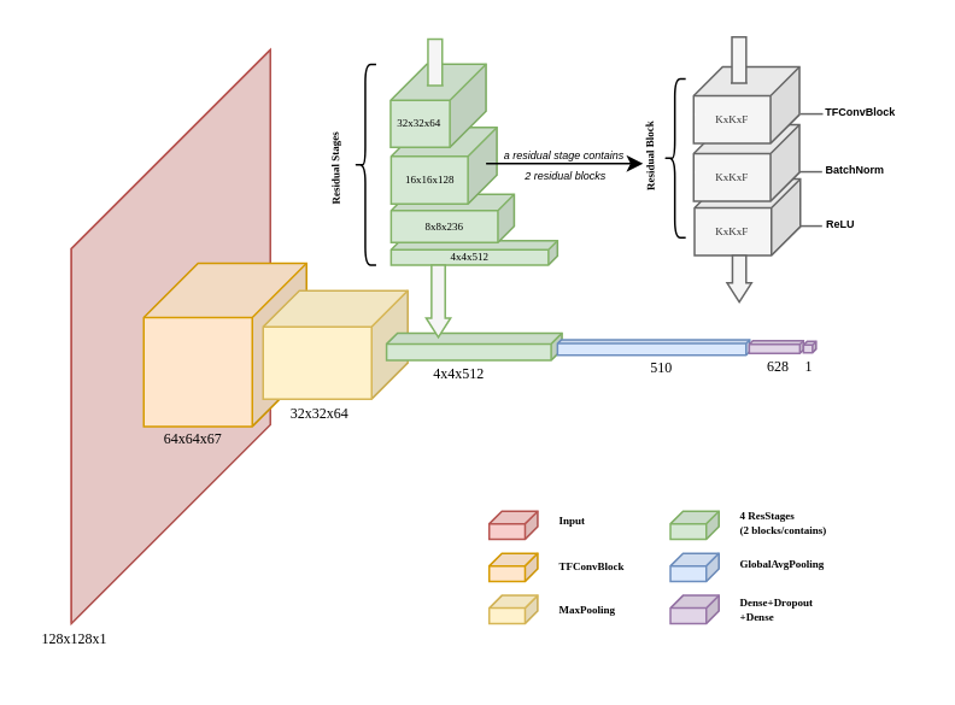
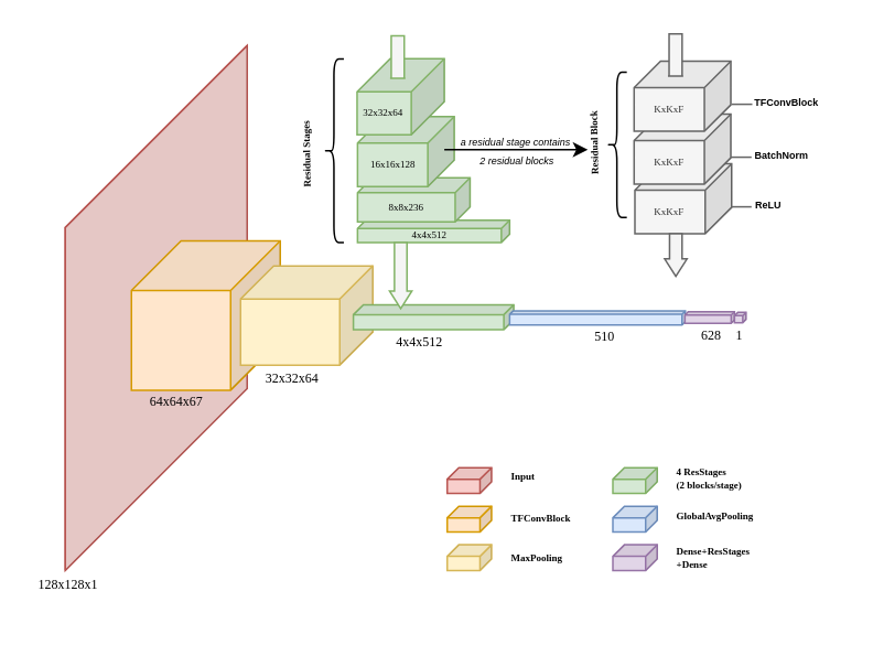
  <mxCell id="0" />
  <mxCell id="1" parent="0" />
  <mxCell id="2" value="" style="shape=cube;whiteSpace=wrap;html=1;boundedLbl=1;backgroundOutline=1;darkOpacity=0.05;darkOpacity2=0.1;size=110;direction=east;flipH=1;fillColor=light-dark(#ffdddb, #512d2b);strokeColor=#b85450;fontSize=6;fontFamily=Verdana;" parent="1" vertex="1"><mxGeometry x="39" y="27.01" width="110" height="317.44" as="geometry" /></mxCell>
  <mxCell id="3" value="" style="shape=cube;whiteSpace=wrap;html=1;boundedLbl=1;backgroundOutline=1;darkOpacity=0.05;darkOpacity2=0.1;size=30;direction=east;flipH=1;fillColor=#ffe6cc;strokeColor=#d79b00;fontSize=6;fontFamily=Verdana;" parent="1" vertex="1"><mxGeometry x="79" y="145.14" width="90" height="90.28" as="geometry" /></mxCell>
  <mxCell id="4" value="" style="shape=cube;whiteSpace=wrap;html=1;boundedLbl=1;backgroundOutline=1;darkOpacity=0.05;darkOpacity2=0.1;size=20;direction=east;flipH=1;fillColor=#fff2cc;strokeColor=#d6b656;fontSize=6;fontFamily=Verdana;" parent="1" vertex="1"><mxGeometry x="145" y="160.25" width="80" height="60" as="geometry" /></mxCell>
  <mxCell id="5" value="&lt;font style=&quot;font-size: 8px;&quot;&gt;128x128x1&lt;/font&gt;" style="text;html=1;strokeColor=none;fillColor=none;align=center;verticalAlign=middle;whiteSpace=wrap;rounded=0;fontSize=6;fontFamily=Verdana;" parent="1" vertex="1"><mxGeometry x="20" y="338" width="42" height="29.06" as="geometry" /></mxCell>
  <mxCell id="6" value="64x64x67" style="text;html=1;strokeColor=none;fillColor=none;align=center;verticalAlign=middle;whiteSpace=wrap;rounded=0;fontSize=8;fontFamily=Verdana;" parent="1" vertex="1"><mxGeometry x="57" y="227" width="99" height="29.06" as="geometry" /></mxCell>
  <mxCell id="7" value="32x32x64" style="text;html=1;strokeColor=none;fillColor=none;align=center;verticalAlign=middle;whiteSpace=wrap;rounded=0;fontSize=8;fontFamily=Verdana;" parent="1" vertex="1"><mxGeometry x="127" y="213.06" width="99" height="29.06" as="geometry" /></mxCell>
  <mxCell id="8" value="" style="shape=cube;whiteSpace=wrap;html=1;boundedLbl=1;backgroundOutline=1;darkOpacity=0.05;darkOpacity2=0.1;size=6;direction=east;flipH=1;fillColor=#d5e8d4;strokeColor=#82b366;fontSize=6;fontFamily=Verdana;" parent="1" vertex="1"><mxGeometry x="213.24" y="183.75" width="97" height="15.15" as="geometry" /></mxCell>
  <mxCell id="9" value="" style="shape=cube;whiteSpace=wrap;html=1;boundedLbl=1;backgroundOutline=1;darkOpacity=0.05;darkOpacity2=0.1;size=2;direction=east;flipH=1;fillColor=#dae8fc;strokeColor=#6c8ebf;fontSize=6;fontFamily=Verdana;" parent="1" vertex="1"><mxGeometry x="307.74" y="187.58" width="106.26" height="8.42" as="geometry" /></mxCell>
  <mxCell id="10" value="" style="shape=cube;whiteSpace=wrap;html=1;boundedLbl=1;backgroundOutline=1;darkOpacity=0.05;darkOpacity2=0.1;size=2;direction=east;flipH=1;fillColor=#e1d5e7;strokeColor=#9673a6;fontSize=6;fontFamily=Verdana;" parent="1" vertex="1"><mxGeometry x="413.74" y="188" width="30" height="7" as="geometry" /></mxCell>
  <mxCell id="11" value="" style="shape=cube;whiteSpace=wrap;html=1;boundedLbl=1;backgroundOutline=1;darkOpacity=0.05;darkOpacity2=0.1;size=2;direction=east;flipH=1;fillColor=#e1d5e7;strokeColor=#9673a6;fontSize=6;fontFamily=Verdana;" parent="1" vertex="1"><mxGeometry x="443.74" y="188.41" width="7" height="6.18" as="geometry" /></mxCell>
  <mxCell id="12" style="edgeStyle=orthogonalEdgeStyle;rounded=0;orthogonalLoop=1;jettySize=auto;html=1;exitX=0;exitY=0;exitDx=0;exitDy=0;exitPerimeter=0;entryX=-0.043;entryY=0.09;entryDx=0;entryDy=0;entryPerimeter=0;fontSize=6;fontFamily=Verdana;" parent="1" edge="1"><mxGeometry relative="1" as="geometry"><mxPoint x="505.61" y="192.47" as="sourcePoint" /><mxPoint x="505.911" y="193.026" as="targetPoint" /></mxGeometry></mxCell>
  <mxCell id="13" value="4x4x512" style="text;html=1;strokeColor=none;fillColor=none;align=center;verticalAlign=middle;whiteSpace=wrap;rounded=0;fontSize=8;fontFamily=Verdana;" parent="1" vertex="1"><mxGeometry x="204" y="198.9" width="99" height="15" as="geometry" /></mxCell>
  <mxCell id="14" value="510" style="text;html=1;strokeColor=none;fillColor=none;align=center;verticalAlign=middle;whiteSpace=wrap;rounded=0;fontSize=8;fontFamily=Verdana;" parent="1" vertex="1"><mxGeometry x="316" y="195" width="99" height="15" as="geometry" /></mxCell>
  <mxCell id="15" value="628" style="text;html=1;strokeColor=none;fillColor=none;align=center;verticalAlign=middle;whiteSpace=wrap;rounded=0;fontSize=8;fontFamily=Verdana;" parent="1" vertex="1"><mxGeometry x="399.74" y="194" width="60" height="15" as="geometry" /></mxCell>
  <mxCell id="16" value="1" style="text;html=1;strokeColor=none;fillColor=none;align=center;verticalAlign=middle;whiteSpace=wrap;rounded=0;fontSize=8;fontFamily=Verdana;" parent="1" vertex="1"><mxGeometry x="442.24" y="194.59" width="10" height="15" as="geometry" /></mxCell>
  <mxCell id="17" value="" style="shape=cube;whiteSpace=wrap;html=1;boundedLbl=1;backgroundOutline=1;darkOpacity=0.05;darkOpacity2=0.1;size=7;direction=east;flipH=1;fillColor=#f8cecc;strokeColor=#b85450;fontSize=6;fontFamily=Verdana;" parent="1" vertex="1"><mxGeometry x="270" y="282.284" width="26.829" height="15.54" as="geometry" /></mxCell>
  <mxCell id="18" value="" style="shape=cube;whiteSpace=wrap;html=1;boundedLbl=1;backgroundOutline=1;darkOpacity=0.05;darkOpacity2=0.1;size=7;direction=east;flipH=1;fillColor=#ffe6cc;strokeColor=#d79b00;fontSize=6;fontFamily=Verdana;" parent="1" vertex="1"><mxGeometry x="270" y="305.595" width="26.829" height="15.54" as="geometry" /></mxCell>
  <mxCell id="19" value="" style="shape=cube;whiteSpace=wrap;html=1;boundedLbl=1;backgroundOutline=1;darkOpacity=0.05;darkOpacity2=0.1;size=7;direction=east;flipH=1;fillColor=#fff2cc;strokeColor=#d6b656;fontSize=6;fontFamily=Verdana;" parent="1" vertex="1"><mxGeometry x="270" y="328.906" width="26.829" height="15.54" as="geometry" /></mxCell>
  <mxCell id="20" value="Input" style="text;html=1;strokeColor=none;fillColor=none;align=left;verticalAlign=middle;whiteSpace=wrap;rounded=0;fontStyle=1;fontSize=6;fontFamily=Verdana;" parent="1" vertex="1"><mxGeometry x="306.667" y="279" width="123.415" height="18.555" as="geometry" /></mxCell>
  <mxCell id="21" value="TFConvBlock" style="text;html=1;strokeColor=none;fillColor=none;align=left;verticalAlign=middle;whiteSpace=wrap;rounded=0;fontStyle=1;fontSize=6;fontFamily=Verdana;" parent="1" vertex="1"><mxGeometry x="306.667" y="303.311" width="123.415" height="18.555" as="geometry" /></mxCell>
  <mxCell id="22" value="MaxPooling" style="text;html=1;strokeColor=none;fillColor=none;align=left;verticalAlign=middle;whiteSpace=wrap;rounded=0;fontStyle=1;fontSize=6;fontFamily=Verdana;" parent="1" vertex="1"><mxGeometry x="306.667" y="327.445" width="123.415" height="18.555" as="geometry" /></mxCell>
  <mxCell id="23" value="" style="shape=cube;whiteSpace=wrap;html=1;boundedLbl=1;backgroundOutline=1;darkOpacity=0.05;darkOpacity2=0.1;size=7;direction=east;flipH=1;fillColor=#d5e8d4;strokeColor=#82b366;fontSize=6;fontFamily=Verdana;" parent="1" vertex="1"><mxGeometry x="370.163" y="282.284" width="26.829" height="15.54" as="geometry" /></mxCell>
  <mxCell id="24" value="" style="shape=cube;whiteSpace=wrap;html=1;boundedLbl=1;backgroundOutline=1;darkOpacity=0.05;darkOpacity2=0.1;size=7;direction=east;flipH=1;fillColor=#dae8fc;strokeColor=#6c8ebf;fontSize=6;fontFamily=Verdana;" parent="1" vertex="1"><mxGeometry x="370.163" y="305.595" width="26.829" height="15.54" as="geometry" /></mxCell>
  <mxCell id="25" value="" style="shape=cube;whiteSpace=wrap;html=1;boundedLbl=1;backgroundOutline=1;darkOpacity=0.05;darkOpacity2=0.1;size=7;direction=east;flipH=1;fillColor=#e1d5e7;strokeColor=#9673a6;fontSize=6;fontFamily=Verdana;" parent="1" vertex="1"><mxGeometry x="370.163" y="328.906" width="26.829" height="15.54" as="geometry" /></mxCell>
- <mxCell id="26" value="&lt;div&gt;&lt;font&gt;4 ResStages&lt;/font&gt;&lt;/div&gt;&lt;div&gt;&lt;font&gt;(2 blocks/contains)&lt;/font&gt;&lt;/div&gt;" style="text;html=1;strokeColor=none;fillColor=none;align=left;verticalAlign=middle;whiteSpace=wrap;rounded=0;fontStyle=1;fontSize=6;fontFamily=Verdana;" parent="1" vertex="1"><mxGeometry x="406.829" y="280" width="76.911" height="18.555" as="geometry" /></mxCell>
+ <mxCell id="26" value="&lt;div&gt;&lt;font&gt;4 ResStages&lt;/font&gt;&lt;/div&gt;&lt;div&gt;&lt;font&gt;(2 blocks/stage)&lt;/font&gt;&lt;/div&gt;" style="text;html=1;strokeColor=none;fillColor=none;align=left;verticalAlign=middle;whiteSpace=wrap;rounded=0;fontStyle=1;fontSize=6;fontFamily=Verdana;" parent="1" vertex="1"><mxGeometry x="406.829" y="280" width="76.911" height="18.555" as="geometry" /></mxCell>
  <mxCell id="27" value="&lt;font&gt;GlobalAvgPooling&lt;/font&gt;" style="text;html=1;strokeColor=none;fillColor=none;align=left;verticalAlign=middle;whiteSpace=wrap;rounded=0;fontStyle=1;fontSize=6;fontFamily=Verdana;" parent="1" vertex="1"><mxGeometry x="406.829" y="302.311" width="76.911" height="18.555" as="geometry" /></mxCell>
- <mxCell id="28" value="&lt;font&gt;Dense+Dropout&lt;/font&gt;&lt;div&gt;&lt;font&gt;+Dense&lt;/font&gt;&lt;/div&gt;" style="text;html=1;strokeColor=none;fillColor=none;align=left;verticalAlign=middle;whiteSpace=wrap;rounded=0;fontStyle=1;fontSize=6;fontFamily=Verdana;" parent="1" vertex="1"><mxGeometry x="406.829" y="327.445" width="83.171" height="18.555" as="geometry" /></mxCell>
+ <mxCell id="28" value="&lt;font&gt;Dense+ResStages&lt;/font&gt;&lt;div&gt;&lt;font&gt;+Dense&lt;/font&gt;&lt;/div&gt;" style="text;html=1;strokeColor=none;fillColor=none;align=left;verticalAlign=middle;whiteSpace=wrap;rounded=0;fontStyle=1;fontSize=6;fontFamily=Verdana;" parent="1" vertex="1"><mxGeometry x="406.829" y="327.445" width="83.171" height="18.555" as="geometry" /></mxCell>
  <mxCell id="29" value="" style="shape=curlyBracket;whiteSpace=wrap;html=1;rounded=1;flipH=1;labelPosition=right;verticalLabelPosition=middle;align=left;verticalAlign=middle;rotation=-180;" vertex="1" parent="1"><mxGeometry x="195.47" y="35.19" width="12" height="111" as="geometry" /></mxCell>
  <mxCell id="30" value="&lt;span style=&quot;font-style: normal;&quot;&gt;&lt;b&gt;Residual Stages&lt;/b&gt;&lt;/span&gt;" style="text;html=1;align=center;verticalAlign=middle;resizable=0;points=[];autosize=1;strokeColor=none;fillColor=none;fontFamily=Verdana;fontSize=6;fontStyle=2;rotation=-91;" vertex="1" parent="1"><mxGeometry x="149" y="84" width="72" height="19" as="geometry" /></mxCell>
  <mxCell id="31" value="4x4x512" style="shape=cube;whiteSpace=wrap;html=1;boundedLbl=1;backgroundOutline=1;darkOpacity=0.05;darkOpacity2=0.1;size=5;direction=east;flipH=1;fillColor=#d5e8d4;strokeColor=#82b366;fontSize=6;fontFamily=Verdana;" vertex="1" parent="1"><mxGeometry x="215.74" y="132.7" width="92" height="13.49" as="geometry" /></mxCell>
  <mxCell id="32" value="KxKxF" style="shape=cube;whiteSpace=wrap;html=1;boundedLbl=1;backgroundOutline=1;darkOpacity=0.05;darkOpacity2=0.1;size=16;direction=east;flipH=1;fillColor=#f5f5f5;strokeColor=#666666;fontSize=6;fontFamily=Verdana;fontColor=#333333;" vertex="1" parent="1"><mxGeometry x="383.49" y="98.56" width="58.51" height="42.35" as="geometry" /></mxCell>
  <mxCell id="33" value="KxKxF" style="shape=cube;whiteSpace=wrap;html=1;boundedLbl=1;backgroundOutline=1;darkOpacity=0.05;darkOpacity2=0.1;size=16;direction=east;flipH=1;fontSize=6;fontFamily=Verdana;fillColor=#f5f5f5;fontColor=#333333;strokeColor=#666666;" vertex="1" parent="1"><mxGeometry x="383.03" y="68.56" width="58.51" height="42.35" as="geometry" /></mxCell>
  <mxCell id="34" value="KxKxF" style="shape=cube;whiteSpace=wrap;html=1;boundedLbl=1;backgroundOutline=1;darkOpacity=0.05;darkOpacity2=0.1;size=16;direction=east;flipH=1;fontSize=6;fontFamily=Verdana;fillColor=#f5f5f5;fontColor=#333333;strokeColor=#666666;" vertex="1" parent="1"><mxGeometry x="383.03" y="36.56" width="58.51" height="42.35" as="geometry" /></mxCell>
  <mxCell id="35" value="" style="shape=curlyBracket;whiteSpace=wrap;html=1;rounded=1;flipH=1;labelPosition=right;verticalLabelPosition=middle;align=left;verticalAlign=middle;rotation=-180;" vertex="1" parent="1"><mxGeometry x="366.61" y="43.17" width="12" height="87.79" as="geometry" /></mxCell>
  <mxCell id="36" value="&lt;span style=&quot;font-style: normal;&quot;&gt;&lt;b&gt;Residual Block&lt;/b&gt;&lt;/span&gt;" style="text;html=1;align=center;verticalAlign=middle;resizable=0;points=[];autosize=1;strokeColor=none;fillColor=none;fontFamily=Verdana;fontSize=6;fontStyle=2;rotation=-91;" vertex="1" parent="1"><mxGeometry x="326.027" y="77.56" width="67" height="19" as="geometry" /></mxCell>
  <mxCell id="37" value="8x8x236" style="shape=cube;whiteSpace=wrap;html=1;boundedLbl=1;backgroundOutline=1;darkOpacity=0.05;darkOpacity2=0.1;size=9;direction=east;flipH=1;fillColor=#d5e8d4;strokeColor=#82b366;fontSize=6;fontFamily=Verdana;" vertex="1" parent="1"><mxGeometry x="215.74" y="107" width="68.05" height="26.7" as="geometry" /></mxCell>
  <mxCell id="38" value="16x16x128" style="shape=cube;whiteSpace=wrap;html=1;boundedLbl=1;backgroundOutline=1;darkOpacity=0.05;darkOpacity2=0.1;size=16;direction=east;flipH=1;fillColor=#d5e8d4;strokeColor=#82b366;fontSize=6;fontFamily=Verdana;" vertex="1" parent="1"><mxGeometry x="215.74" y="70" width="58.51" height="42.35" as="geometry" /></mxCell>
  <mxCell id="39" value="32x32x64" style="shape=cube;whiteSpace=wrap;html=1;boundedLbl=1;backgroundOutline=1;darkOpacity=0.05;darkOpacity2=0.1;size=20;direction=east;flipH=1;fillColor=#d5e8d4;strokeColor=#82b366;fontSize=6;fontFamily=Verdana;" vertex="1" parent="1"><mxGeometry x="215.47" y="35" width="52.78" height="46" as="geometry" /></mxCell>
  <mxCell id="40" style="edgeStyle=orthogonalEdgeStyle;rounded=0;orthogonalLoop=1;jettySize=auto;html=1;exitX=0;exitY=0;exitDx=0;exitDy=13;exitPerimeter=0;" edge="1" parent="1"><mxGeometry relative="1" as="geometry"><mxPoint x="355" y="90" as="targetPoint" /><mxPoint x="268.25" y="90" as="sourcePoint" /><Array as="points"><mxPoint x="295.82" y="90.35" /></Array></mxGeometry></mxCell>
  <mxCell id="41" value="&lt;font style=&quot;font-size: 6px;&quot;&gt;a residual stage contains&amp;nbsp;&lt;/font&gt;&lt;div&gt;&lt;font style=&quot;font-size: 6px;&quot;&gt;2 residual blocks&lt;/font&gt;&lt;/div&gt;" style="edgeLabel;html=1;align=center;verticalAlign=middle;resizable=0;points=[];labelBackgroundColor=none;fontSize=9;fontStyle=2" vertex="1" connectable="0" parent="40"><mxGeometry x="-0.424" y="1" relative="1" as="geometry"><mxPoint x="18" as="offset" /></mxGeometry></mxCell>
  <mxCell id="42" value="" style="endArrow=none;html=1;rounded=0;align=right;labelPosition=left;verticalLabelPosition=middle;verticalAlign=middle;spacingRight=34;fillColor=#f5f5f5;strokeColor=#666666;" edge="1" parent="1"><mxGeometry x="-0.002" width="50" height="50" relative="1" as="geometry"><mxPoint x="442" y="62.56" as="sourcePoint" /><mxPoint x="454.5" y="62.56" as="targetPoint" /><mxPoint as="offset" /></mxGeometry></mxCell>
  <mxCell id="43" value="&lt;span style=&quot;font-size: 6px;&quot;&gt;&lt;b&gt;TFConvBlock&lt;/b&gt;&lt;/span&gt;" style="edgeLabel;html=1;align=center;verticalAlign=middle;resizable=0;points=[];labelBackgroundColor=none;" vertex="1" connectable="0" parent="42"><mxGeometry x="-0.229" y="-1" relative="1" as="geometry"><mxPoint x="27" y="-4" as="offset" /></mxGeometry></mxCell>
  <mxCell id="44" value="" style="endArrow=none;html=1;rounded=0;align=right;labelPosition=left;verticalLabelPosition=middle;verticalAlign=middle;spacingRight=34;fillColor=#f5f5f5;strokeColor=#666666;" edge="1" parent="1"><mxGeometry x="-0.002" width="50" height="50" relative="1" as="geometry"><mxPoint x="441.54" y="94.56" as="sourcePoint" /><mxPoint x="454.04" y="94.56" as="targetPoint" /><mxPoint as="offset" /></mxGeometry></mxCell>
  <mxCell id="45" value="&lt;font style=&quot;font-size: 6px;&quot;&gt;&lt;b&gt;BatchNorm&lt;/b&gt;&lt;/font&gt;" style="edgeLabel;html=1;align=center;verticalAlign=middle;resizable=0;points=[];labelBackgroundColor=none;" vertex="1" connectable="0" parent="44"><mxGeometry x="-0.229" y="-1" relative="1" as="geometry"><mxPoint x="25" y="-4" as="offset" /></mxGeometry></mxCell>
  <mxCell id="46" value="" style="endArrow=none;html=1;rounded=0;align=right;labelPosition=left;verticalLabelPosition=middle;verticalAlign=middle;spacingRight=34;fillColor=#f5f5f5;strokeColor=#666666;" edge="1" parent="1"><mxGeometry x="-0.002" width="50" height="50" relative="1" as="geometry"><mxPoint x="441.54" y="124.56" as="sourcePoint" /><mxPoint x="454.04" y="124.56" as="targetPoint" /><mxPoint as="offset" /></mxGeometry></mxCell>
  <mxCell id="47" value="&lt;font style=&quot;font-size: 6px;&quot;&gt;&lt;b&gt;ReLU&lt;/b&gt;&lt;/font&gt;" style="edgeLabel;html=1;align=center;verticalAlign=middle;resizable=0;points=[];labelBackgroundColor=none;" vertex="1" connectable="0" parent="46"><mxGeometry x="-0.229" y="-1" relative="1" as="geometry"><mxPoint x="17" y="-4" as="offset" /></mxGeometry></mxCell>
  <mxCell id="48" value="" style="html=1;shadow=0;dashed=0;align=center;verticalAlign=middle;shape=mxgraph.arrows2.arrow;dy=0.15;dx=0;direction=north;notch=0;rotation=-180;fillColor=#f5f5f5;fontColor=#333333;strokeColor=#666666;" vertex="1" parent="1"><mxGeometry x="403.49" y="20" width="9.264" height="25.56" as="geometry" /></mxCell>
  <mxCell id="49" value="" style="html=1;shadow=0;dashed=0;align=center;verticalAlign=middle;shape=mxgraph.arrows2.arrow;dy=0.44;dx=10.53;direction=north;notch=0;rotation=-180;fillColor=#f5f5f5;fontColor=#333333;strokeColor=#666666;" vertex="1" parent="1"><mxGeometry x="401.49" y="140.91" width="13.51" height="25.66" as="geometry" /></mxCell>
  <mxCell id="50" value="" style="html=1;shadow=0;dashed=0;align=center;verticalAlign=middle;shape=mxgraph.arrows2.arrow;dy=0.15;dx=0;direction=north;notch=0;rotation=-180;fillColor=#f5f5f5;strokeColor=light-dark(#82b366, #959595);fontColor=#333333;" vertex="1" parent="1"><mxGeometry x="235.44" y="21.19" width="9.26" height="25.66" as="geometry" /></mxCell>
  <mxCell id="51" value="" style="html=1;shadow=0;dashed=0;align=center;verticalAlign=middle;shape=mxgraph.arrows2.arrow;dy=0.44;dx=10.53;direction=north;notch=0;rotation=-180;fillColor=#f5f5f5;fontColor=#333333;strokeColor=#82B366;" vertex="1" parent="1"><mxGeometry x="235.1" y="146.19" width="13.51" height="39.85" as="geometry" /></mxCell>
